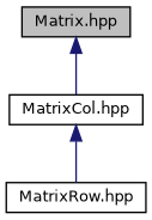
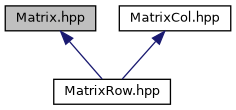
  digraph {
    node [color=black fillcolor=white fontname=Helvetica fontsize=10 shape=record style=filled]
    edge [color=midnightblue dir=back fontname=Helvetica fontsize=10 labelfontname=Helvetica labelfontsize=10 style=solid]
    n1 [fillcolor=grey75 fontcolor=black height=0.2 label="Matrix.hpp" width=0.4]
    n2 [height=0.2 label="MatrixRow.hpp" width=0.4]
    n3 [height=0.2 label="MatrixCol.hpp" width=0.4]
-   n1 -> n3
+   n1 -> n2
    n3 -> n2
  }
